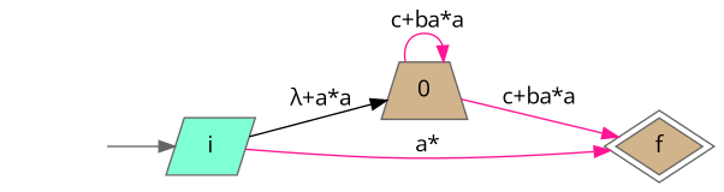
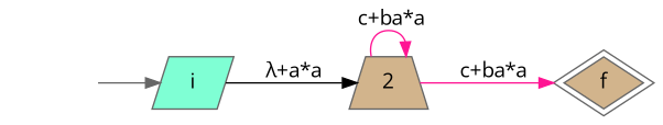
  digraph {
    fontname="Open Sans"
    rankdir=LR
    node [fontname="Open Sans" style=filled color=gray40 fillcolor=tan]
    edge [color=deeppink fontname="Open Sans"]
    _nil0 [style=invis color="" fillcolor=""]
    i [fillcolor=aquamarine shape=parallelogram]
-   2 [shape=trapezium label=0]
+   2 [shape=trapezium]
    f [peripheries=2 shape=diamond]
    _nil0 -> i [color=gray40]
    i -> 2 [color=black label=" λ+a*a"]
-   i -> f [label=" a*"]
    2 -> 2 [label=" c+ba*a"]
    2 -> f [label=" c+ba*a"]
  }
